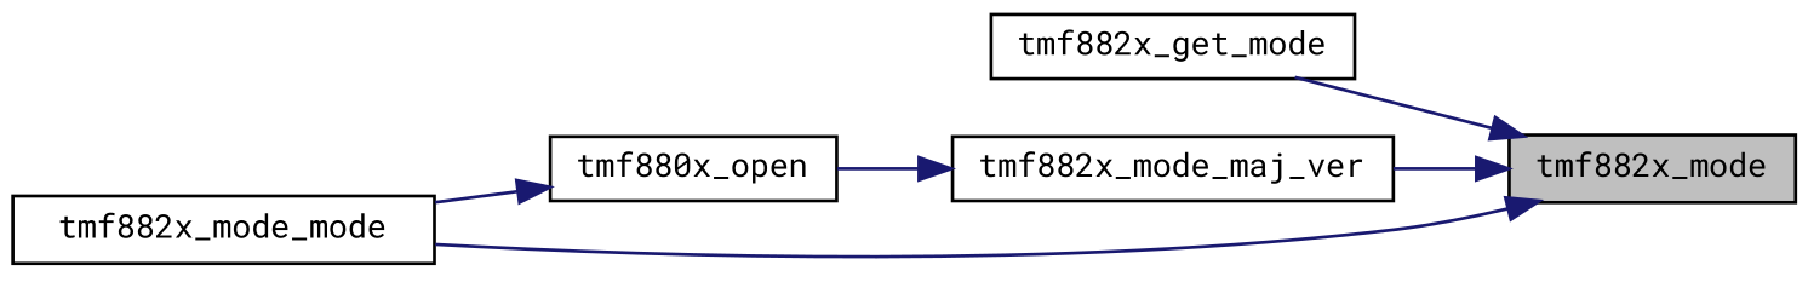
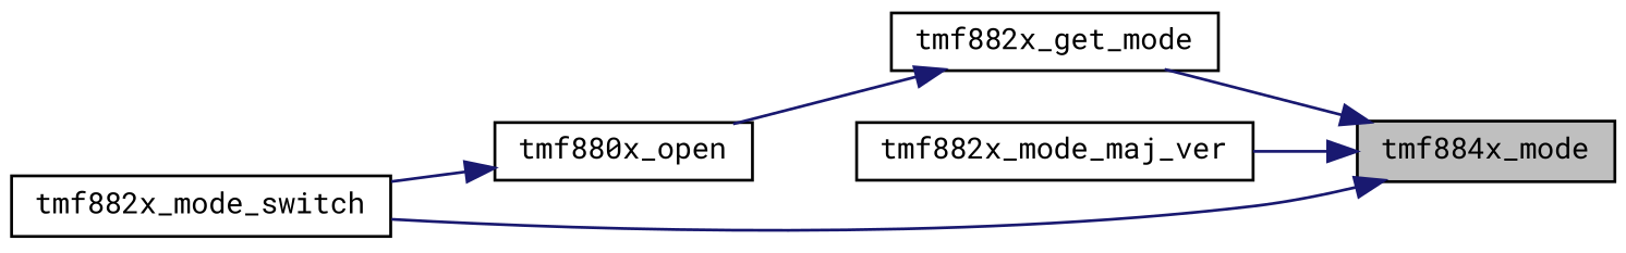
  digraph {
    fontname="Roboto Mono"
    rankdir=RL
    node [color=black fillcolor=white fontname="Roboto Mono" fontsize=10 shape=record style=filled]
    edge [color=midnightblue dir=back fontname="Roboto Mono" fontsize=10 labelfontname=Helvetica labelfontsize=10 style=solid]
-   n1 [fillcolor=grey75 fontcolor=black height=0.2 label=tmf882x_mode width=0.4]
+   n1 [fillcolor=grey75 fontcolor=black height=0.2 label=tmf884x_mode width=0.4]
    n2 [height=0.2 label=tmf882x_get_mode width=0.4]
    n3 [height=0.2 label=tmf882x_mode_maj_ver width=0.4]
-   n4 [height=0.2 label=tmf882x_mode_mode width=0.4]
+   n4 [height=0.2 label=tmf882x_mode_switch width=0.4]
    n5 [height=0.2 label=tmf880x_open width=0.4]
    n1 -> n2
    n1 -> n3
    n1 -> n4
-   n3 -> n5
+   n2 -> n5
    n5 -> n4
  }
